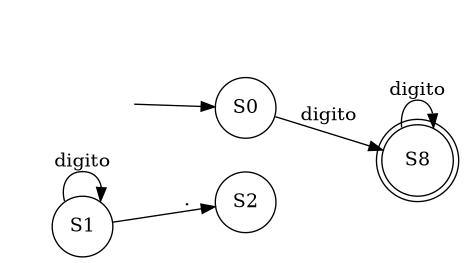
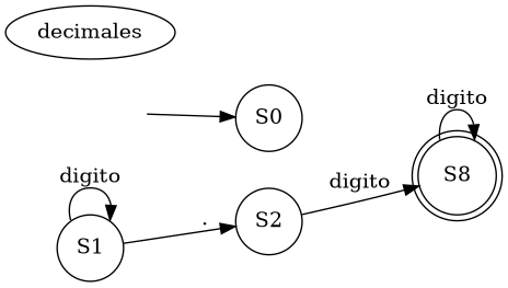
  digraph {
    rankdir=LR
    node [shape=circle]
    n1 [color=white fontcolor=white label=flecha shape=""]
    n2 [label=S0]
+   n3 [label=decimales shape=""]
    n4 [label=S1]
    n5 [label=S2]
    n6 [label=S8 shape=doublecircle]
    n1 -> n2
    n4 -> n4 [label=digito]
    n4 -> n5 [label="."]
-   n2 -> n6 [label=digito]
+   n5 -> n6 [label=digito]
    n6 -> n6 [label=digito]
  }
